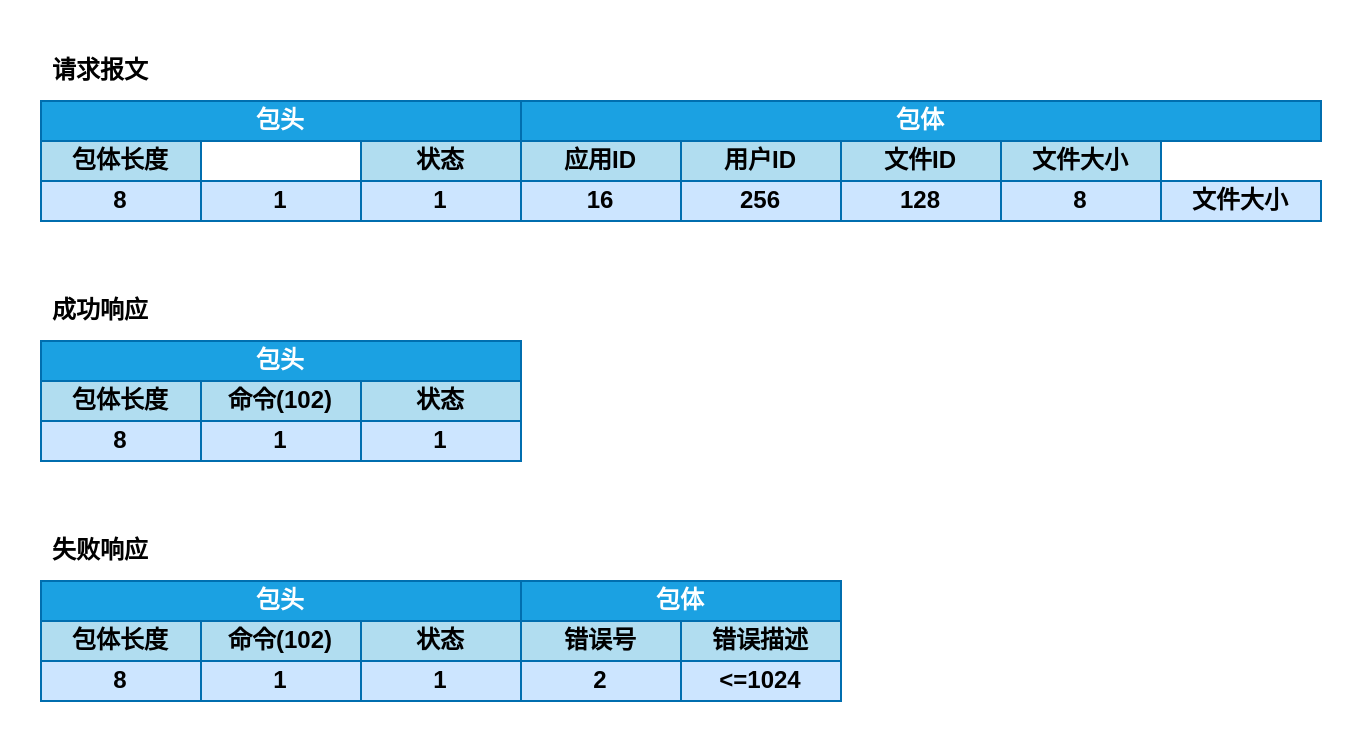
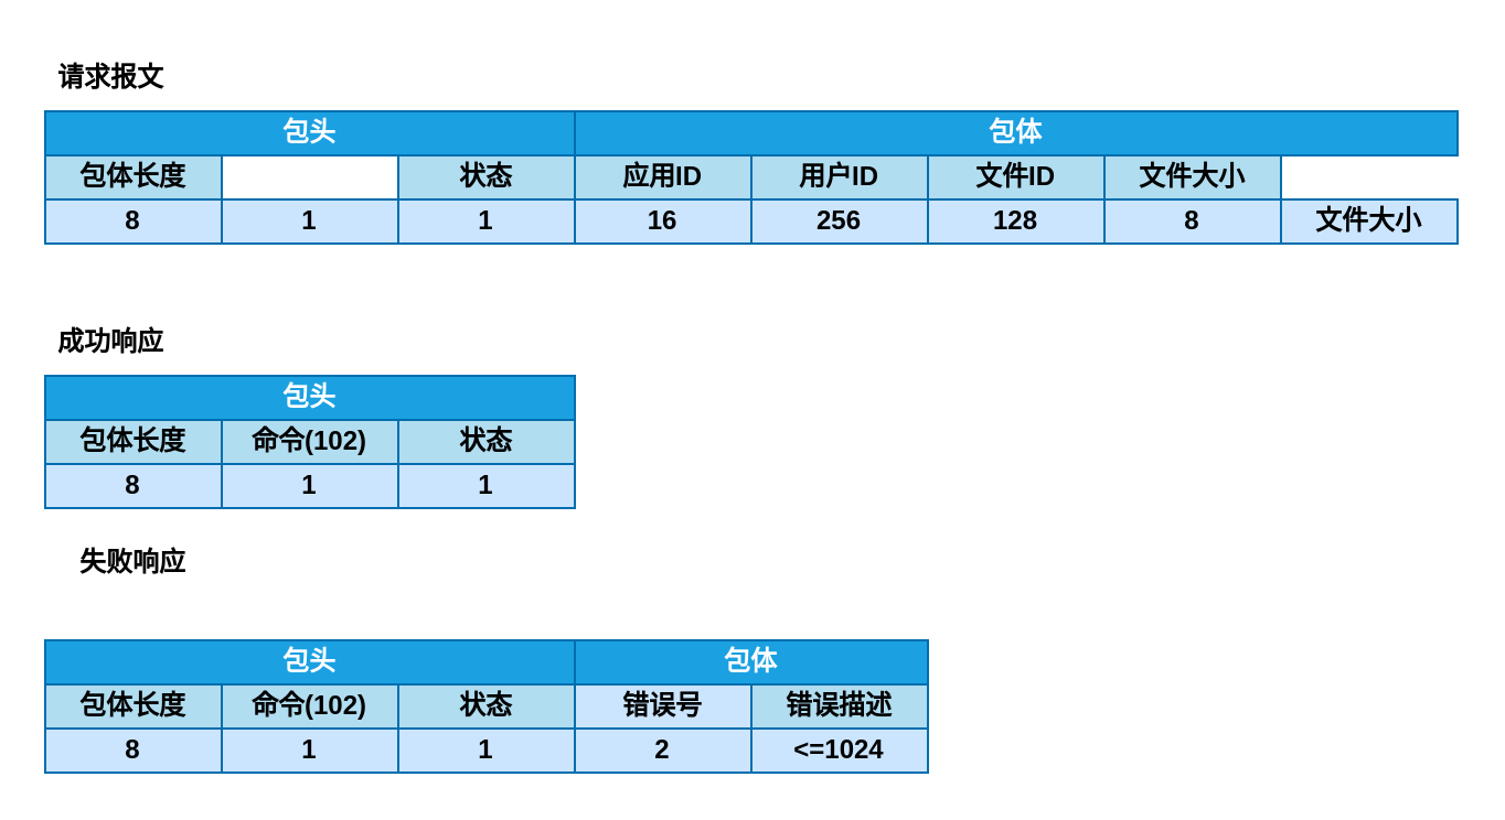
  <mxCell id="0" />
  <mxCell id="1" parent="0" />
  <mxCell id="2" value="&lt;b&gt;请求报文&lt;/b&gt;" style="text;html=1;strokeColor=none;fillColor=none;align=center;verticalAlign=middle;whiteSpace=wrap;rounded=0;" vertex="1" parent="1"><mxGeometry x="20" y="20" width="60" height="30" as="geometry" /></mxCell>
  <mxCell id="3" value="包头" style="rounded=0;whiteSpace=wrap;html=1;fillColor=#1ba1e2;strokeColor=#006EAF;fontStyle=1;fontColor=#ffffff;" vertex="1" parent="1"><mxGeometry x="20" y="50" width="240" height="20" as="geometry" /></mxCell>
  <mxCell id="4" value="包体长度" style="rounded=0;whiteSpace=wrap;html=1;fillColor=#b1ddf0;strokeColor=#006EAF;fontStyle=1;" vertex="1" parent="1"><mxGeometry x="20" y="70" width="80" height="20" as="geometry" /></mxCell>
  <mxCell id="5" value="状态" style="rounded=0;whiteSpace=wrap;html=1;fillColor=#b1ddf0;strokeColor=#006EAF;fontStyle=1;" vertex="1" parent="1"><mxGeometry x="180" y="70" width="80" height="20" as="geometry" /></mxCell>
  <mxCell id="6" value="8" style="rounded=0;whiteSpace=wrap;html=1;fillColor=#cce5ff;strokeColor=#006EAF;fontStyle=1;" vertex="1" parent="1"><mxGeometry x="20" y="90" width="80" height="20" as="geometry" /></mxCell>
  <mxCell id="7" value="1" style="rounded=0;whiteSpace=wrap;html=1;fillColor=#cce5ff;strokeColor=#006EAF;fontStyle=1;" vertex="1" parent="1"><mxGeometry x="100" y="90" width="80" height="20" as="geometry" /></mxCell>
  <mxCell id="8" value="1" style="rounded=0;whiteSpace=wrap;html=1;fillColor=#cce5ff;strokeColor=#006EAF;fontStyle=1;" vertex="1" parent="1"><mxGeometry x="180" y="90" width="80" height="20" as="geometry" /></mxCell>
  <mxCell id="9" value="包体" style="rounded=0;whiteSpace=wrap;html=1;fillColor=#1ba1e2;strokeColor=#006EAF;fontStyle=1;fontColor=#ffffff;" vertex="1" parent="1"><mxGeometry x="260" y="50" width="400" height="20" as="geometry" /></mxCell>
  <mxCell id="10" value="应用ID" style="rounded=0;whiteSpace=wrap;html=1;fillColor=#b1ddf0;strokeColor=#006EAF;fontStyle=1;" vertex="1" parent="1"><mxGeometry x="260" y="70" width="80" height="20" as="geometry" /></mxCell>
  <mxCell id="11" value="用户ID" style="rounded=0;whiteSpace=wrap;html=1;fillColor=#b1ddf0;strokeColor=#006EAF;fontStyle=1;" vertex="1" parent="1"><mxGeometry x="340" y="70" width="80" height="20" as="geometry" /></mxCell>
  <mxCell id="12" value="文件ID" style="rounded=0;whiteSpace=wrap;html=1;fillColor=#b1ddf0;strokeColor=#006EAF;fontStyle=1;" vertex="1" parent="1"><mxGeometry x="420" y="70" width="80" height="20" as="geometry" /></mxCell>
  <mxCell id="13" value="文件大小" style="rounded=0;whiteSpace=wrap;html=1;fillColor=#b1ddf0;strokeColor=#006EAF;fontStyle=1;" vertex="1" parent="1"><mxGeometry x="500" y="70" width="80" height="20" as="geometry" /></mxCell>
  <mxCell id="14" value="16" style="rounded=0;whiteSpace=wrap;html=1;fillColor=#cce5ff;strokeColor=#006EAF;fontStyle=1;" vertex="1" parent="1"><mxGeometry x="260" y="90" width="80" height="20" as="geometry" /></mxCell>
  <mxCell id="15" value="&lt;b&gt;成功响应&lt;/b&gt;" style="text;html=1;strokeColor=none;fillColor=none;align=center;verticalAlign=middle;whiteSpace=wrap;rounded=0;" vertex="1" parent="1"><mxGeometry x="20" y="140" width="60" height="30" as="geometry" /></mxCell>
- <mxCell id="16" value="&lt;b&gt;失败响应&lt;/b&gt;" style="text;html=1;strokeColor=none;fillColor=none;align=center;verticalAlign=middle;whiteSpace=wrap;rounded=0;" vertex="1" parent="1"><mxGeometry x="20" y="260" width="60" height="30" as="geometry" /></mxCell>
+ <mxCell id="16" value="&lt;b&gt;失败响应&lt;/b&gt;" style="text;html=1;strokeColor=none;fillColor=none;align=center;verticalAlign=middle;whiteSpace=wrap;rounded=0;" vertex="1" parent="1"><mxGeometry x="30" y="240" width="60" height="30" as="geometry" /></mxCell>
  <mxCell id="17" value="包头" style="rounded=0;whiteSpace=wrap;html=1;fillColor=#1ba1e2;strokeColor=#006EAF;fontStyle=1;fontColor=#ffffff;" vertex="1" parent="1"><mxGeometry x="20" y="170" width="240" height="20" as="geometry" /></mxCell>
  <mxCell id="18" value="包体长度" style="rounded=0;whiteSpace=wrap;html=1;fillColor=#b1ddf0;strokeColor=#006EAF;fontStyle=1;" vertex="1" parent="1"><mxGeometry x="20" y="190" width="80" height="20" as="geometry" /></mxCell>
  <mxCell id="19" value="命令(102)" style="rounded=0;whiteSpace=wrap;html=1;fillColor=#b1ddf0;strokeColor=#006EAF;fontStyle=1;" vertex="1" parent="1"><mxGeometry x="100" y="190" width="80" height="20" as="geometry" /></mxCell>
  <mxCell id="20" value="状态" style="rounded=0;whiteSpace=wrap;html=1;fillColor=#b1ddf0;strokeColor=#006EAF;fontStyle=1;" vertex="1" parent="1"><mxGeometry x="180" y="190" width="80" height="20" as="geometry" /></mxCell>
  <mxCell id="21" value="8" style="rounded=0;whiteSpace=wrap;html=1;fillColor=#cce5ff;strokeColor=#006EAF;fontStyle=1;" vertex="1" parent="1"><mxGeometry x="20" y="210" width="80" height="20" as="geometry" /></mxCell>
  <mxCell id="22" value="1" style="rounded=0;whiteSpace=wrap;html=1;fillColor=#cce5ff;strokeColor=#006EAF;fontStyle=1;" vertex="1" parent="1"><mxGeometry x="100" y="210" width="80" height="20" as="geometry" /></mxCell>
  <mxCell id="23" value="1" style="rounded=0;whiteSpace=wrap;html=1;fillColor=#cce5ff;strokeColor=#006EAF;fontStyle=1;" vertex="1" parent="1"><mxGeometry x="180" y="210" width="80" height="20" as="geometry" /></mxCell>
  <mxCell id="24" value="包头" style="rounded=0;whiteSpace=wrap;html=1;fillColor=#1ba1e2;strokeColor=#006EAF;fontStyle=1;fontColor=#ffffff;" vertex="1" parent="1"><mxGeometry x="20" y="290" width="240" height="20" as="geometry" /></mxCell>
  <mxCell id="25" value="包体长度" style="rounded=0;whiteSpace=wrap;html=1;fillColor=#b1ddf0;strokeColor=#006EAF;fontStyle=1;" vertex="1" parent="1"><mxGeometry x="20" y="310" width="80" height="20" as="geometry" /></mxCell>
  <mxCell id="26" value="命令(102)" style="rounded=0;whiteSpace=wrap;html=1;fillColor=#b1ddf0;strokeColor=#006EAF;fontStyle=1;" vertex="1" parent="1"><mxGeometry x="100" y="310" width="80" height="20" as="geometry" /></mxCell>
  <mxCell id="27" value="状态" style="rounded=0;whiteSpace=wrap;html=1;fillColor=#b1ddf0;strokeColor=#006EAF;fontStyle=1;" vertex="1" parent="1"><mxGeometry x="180" y="310" width="80" height="20" as="geometry" /></mxCell>
  <mxCell id="28" value="8" style="rounded=0;whiteSpace=wrap;html=1;fillColor=#cce5ff;strokeColor=#006EAF;fontStyle=1;" vertex="1" parent="1"><mxGeometry x="20" y="330" width="80" height="20" as="geometry" /></mxCell>
  <mxCell id="29" value="1" style="rounded=0;whiteSpace=wrap;html=1;fillColor=#cce5ff;strokeColor=#006EAF;fontStyle=1;" vertex="1" parent="1"><mxGeometry x="100" y="330" width="80" height="20" as="geometry" /></mxCell>
  <mxCell id="30" value="1" style="rounded=0;whiteSpace=wrap;html=1;fillColor=#cce5ff;strokeColor=#006EAF;fontStyle=1;" vertex="1" parent="1"><mxGeometry x="180" y="330" width="80" height="20" as="geometry" /></mxCell>
  <mxCell id="31" value="包体" style="rounded=0;whiteSpace=wrap;html=1;fillColor=#1ba1e2;strokeColor=#006EAF;fontStyle=1;fontColor=#ffffff;" vertex="1" parent="1"><mxGeometry x="260" y="290" width="160" height="20" as="geometry" /></mxCell>
- <mxCell id="32" value="错误号" style="rounded=0;whiteSpace=wrap;html=1;fillColor=#b1ddf0;strokeColor=#006EAF;fontStyle=1;" vertex="1" parent="1"><mxGeometry x="260" y="310" width="80" height="20" as="geometry" /></mxCell>
+ <mxCell id="32" value="错误号" style="rounded=0;whiteSpace=wrap;html=1;fillColor=#cce5ff;strokeColor=#006EAF;fontStyle=1;" vertex="1" parent="1"><mxGeometry x="260" y="310" width="80" height="20" as="geometry" /></mxCell>
  <mxCell id="33" value="错误描述" style="rounded=0;whiteSpace=wrap;html=1;fillColor=#b1ddf0;strokeColor=#006EAF;fontStyle=1;" vertex="1" parent="1"><mxGeometry x="340" y="310" width="80" height="20" as="geometry" /></mxCell>
  <mxCell id="34" value="2" style="rounded=0;whiteSpace=wrap;html=1;fillColor=#cce5ff;strokeColor=#006EAF;fontStyle=1;" vertex="1" parent="1"><mxGeometry x="260" y="330" width="80" height="20" as="geometry" /></mxCell>
  <mxCell id="35" value="&amp;lt;=1024" style="rounded=0;whiteSpace=wrap;html=1;fillColor=#cce5ff;strokeColor=#006EAF;fontStyle=1;" vertex="1" parent="1"><mxGeometry x="340" y="330" width="80" height="20" as="geometry" /></mxCell>
  <mxCell id="36" value="256" style="rounded=0;whiteSpace=wrap;html=1;fillColor=#cce5ff;strokeColor=#006EAF;fontStyle=1;" vertex="1" parent="1"><mxGeometry x="340" y="90" width="80" height="20" as="geometry" /></mxCell>
  <mxCell id="37" value="128" style="rounded=0;whiteSpace=wrap;html=1;fillColor=#cce5ff;strokeColor=#006EAF;fontStyle=1;" vertex="1" parent="1"><mxGeometry x="420" y="90" width="80" height="20" as="geometry" /></mxCell>
  <mxCell id="38" value="8" style="rounded=0;whiteSpace=wrap;html=1;fillColor=#cce5ff;strokeColor=#006EAF;fontStyle=1;" vertex="1" parent="1"><mxGeometry x="500" y="90" width="80" height="20" as="geometry" /></mxCell>
  <mxCell id="39" value="文件大小" style="rounded=0;whiteSpace=wrap;html=1;fillColor=#cce5ff;strokeColor=#006EAF;fontStyle=1;" vertex="1" parent="1"><mxGeometry x="580" y="90" width="80" height="20" as="geometry" /></mxCell>
